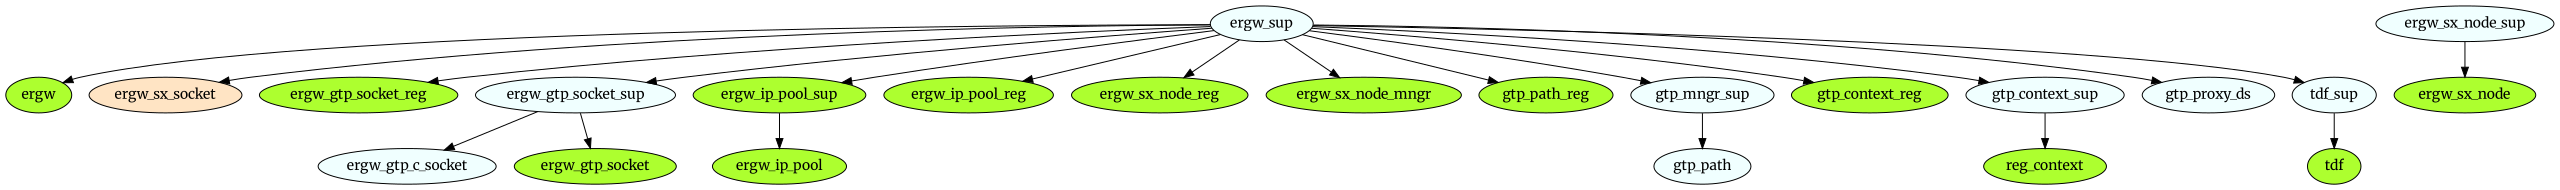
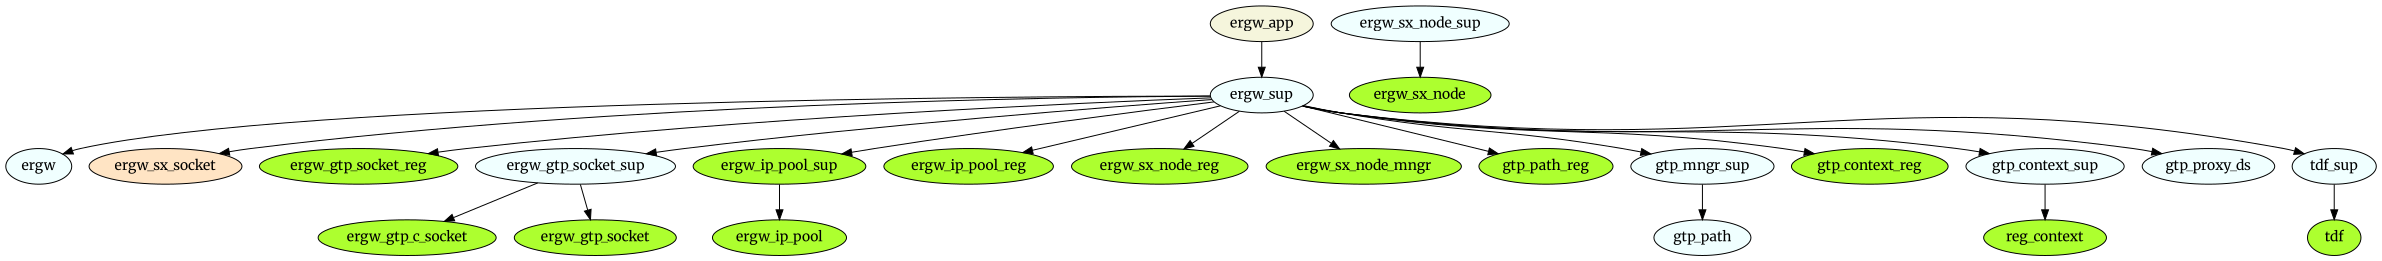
  digraph {
    fontname=Merriweather
    node [fillcolor=greenyellow fontname=Merriweather shape=oval style=filled]
    edge [fontname=Merriweather]
+   ergw_app [fillcolor=beige]
    ergw_sup [fillcolor=azure]
-   ergw
+   ergw [fillcolor=azure]
    ergw_sx_socket [fillcolor=bisque]
-   ergw_gtp_c_socket [fillcolor=azure]
+   ergw_gtp_c_socket
    ergw_gtp_socket_reg
    ergw_gtp_socket_sup [fillcolor=azure]
    ergw_gtp_socket
    ergw_ip_pool_sup
    ergw_ip_pool_reg
    ergw_ip_pool
    ergw_sx_node_reg
    ergw_sx_node_sup [fillcolor=azure]
    ergw_sx_node_mngr
    ergw_sx_node
    gtp_path_reg
    n17 [fillcolor=azure label=gtp_mngr_sup]
    gtp_path [fillcolor=azure]
    gtp_context_reg
    gtp_context_sup [fillcolor=azure]
    n21 [label=reg_context]
    gtp_proxy_ds [fillcolor=azure]
    tdf_sup [fillcolor=azure]
    tdf
    subgraph sub_1 {
+     ergw_app
      ergw_sup
      ergw
      ergw_sx_socket
      ergw_gtp_c_socket
      ergw_gtp_socket_reg
      ergw_gtp_socket_sup
      ergw_gtp_socket
      ergw_ip_pool_sup
      ergw_ip_pool_reg
      ergw_ip_pool
      ergw_sx_node_reg
      ergw_sx_node_sup
      ergw_sx_node_mngr
      ergw_sx_node
      gtp_path_reg
      n17
      gtp_path
      gtp_context_reg
      gtp_context_sup
      n21
      gtp_proxy_ds
      tdf_sup
      tdf
    }
+   ergw_app -> ergw_sup
    ergw_sup -> ergw
    ergw_sup -> ergw_sx_socket
    ergw_sup -> ergw_gtp_socket_reg
    ergw_sup -> ergw_gtp_socket_sup
    ergw_sup -> ergw_ip_pool_sup
    ergw_sup -> ergw_ip_pool_reg
    ergw_sup -> ergw_sx_node_reg
    ergw_sup -> ergw_sx_node_mngr
    ergw_sup -> gtp_path_reg
    ergw_sup -> n17
    ergw_sup -> gtp_context_reg
    ergw_sup -> gtp_context_sup
    ergw_sup -> gtp_proxy_ds
    ergw_sup -> tdf_sup
    ergw_gtp_socket_sup -> ergw_gtp_c_socket
    ergw_gtp_socket_sup -> ergw_gtp_socket
    ergw_ip_pool_sup -> ergw_ip_pool
    ergw_sx_node_sup -> ergw_sx_node
    n17 -> gtp_path
    gtp_context_sup -> n21
    tdf_sup -> tdf
  }
